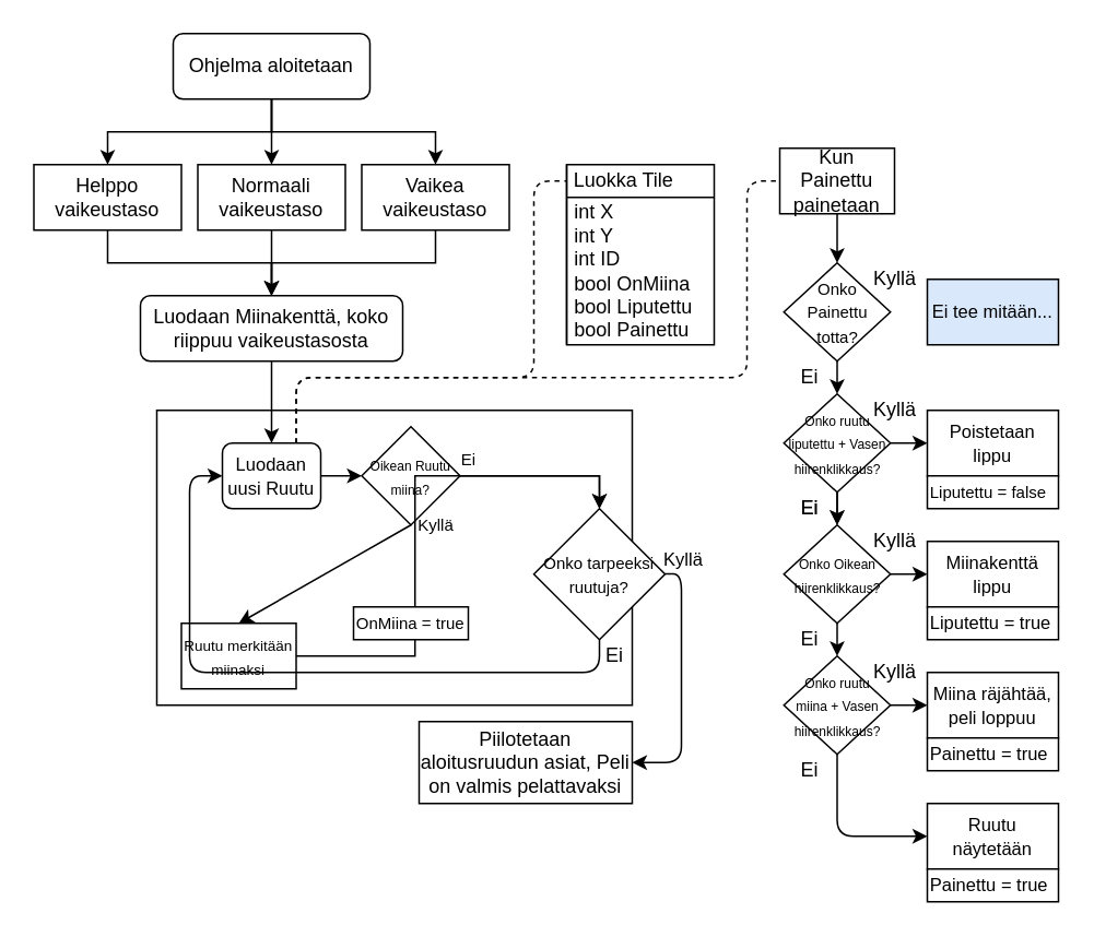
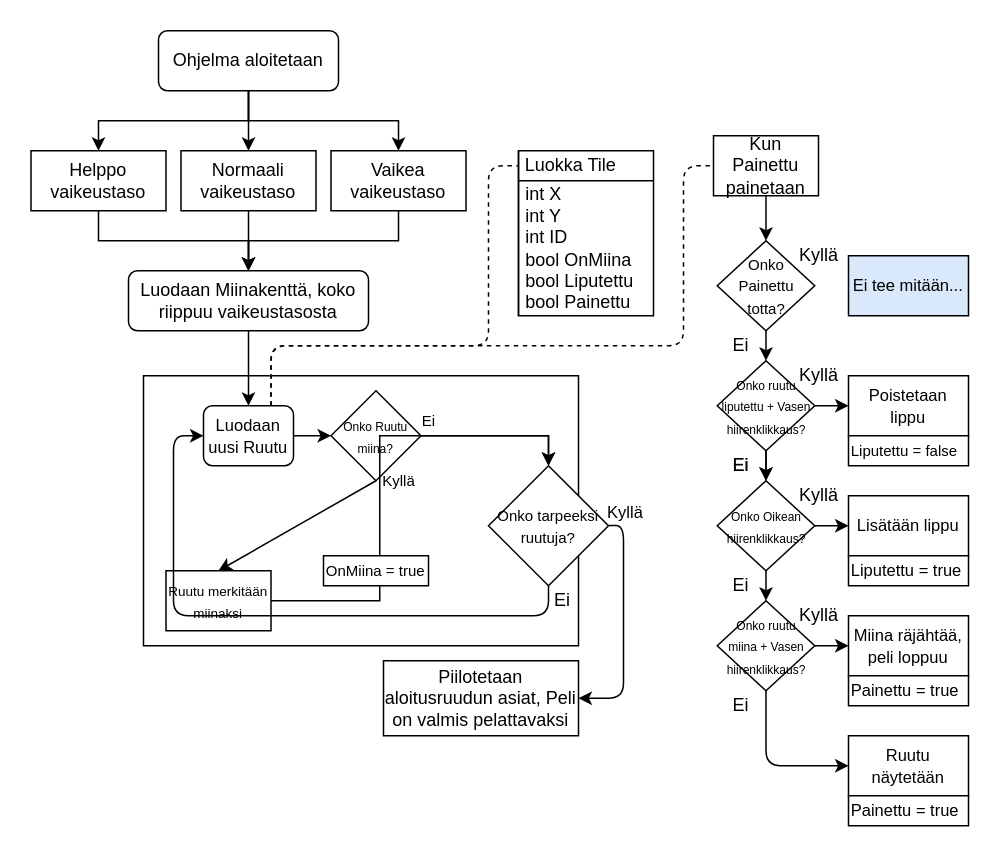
  <mxCell id="0" />
  <mxCell id="1" parent="0" />
  <mxCell id="2" style="edgeStyle=orthogonalEdgeStyle;rounded=0;orthogonalLoop=1;jettySize=auto;html=1;entryX=0.5;entryY=0;entryDx=0;entryDy=0;" parent="1" source="5" target="7" edge="1"><mxGeometry relative="1" as="geometry" /></mxCell>
  <mxCell id="3" style="edgeStyle=orthogonalEdgeStyle;rounded=0;orthogonalLoop=1;jettySize=auto;html=1;entryX=0.5;entryY=0;entryDx=0;entryDy=0;" parent="1" source="5" target="9" edge="1"><mxGeometry relative="1" as="geometry" /></mxCell>
  <mxCell id="4" style="edgeStyle=orthogonalEdgeStyle;rounded=0;orthogonalLoop=1;jettySize=auto;html=1;" parent="1" source="5" target="11" edge="1"><mxGeometry relative="1" as="geometry" /></mxCell>
  <mxCell id="5" value="Ohjelma aloitetaan" style="rounded=1;whiteSpace=wrap;html=1;fontSize=12;glass=0;strokeWidth=1;shadow=0;" parent="1" vertex="1"><mxGeometry x="105" y="20" width="120" height="40" as="geometry" /></mxCell>
  <mxCell id="6" style="edgeStyle=orthogonalEdgeStyle;rounded=0;orthogonalLoop=1;jettySize=auto;html=1;entryX=0.5;entryY=0;entryDx=0;entryDy=0;" parent="1" source="7" target="12" edge="1"><mxGeometry relative="1" as="geometry" /></mxCell>
  <mxCell id="7" value="Helppo vaikeustaso" style="rounded=0;whiteSpace=wrap;html=1;" parent="1" vertex="1"><mxGeometry x="20" y="100" width="90" height="40" as="geometry" /></mxCell>
  <mxCell id="8" style="edgeStyle=orthogonalEdgeStyle;rounded=0;orthogonalLoop=1;jettySize=auto;html=1;entryX=0.5;entryY=0;entryDx=0;entryDy=0;" parent="1" source="9" target="12" edge="1"><mxGeometry relative="1" as="geometry" /></mxCell>
  <mxCell id="9" value="Normaali vaikeustaso" style="rounded=0;whiteSpace=wrap;html=1;" parent="1" vertex="1"><mxGeometry x="120" y="100" width="90" height="40" as="geometry" /></mxCell>
  <mxCell id="10" style="edgeStyle=orthogonalEdgeStyle;rounded=0;orthogonalLoop=1;jettySize=auto;html=1;entryX=0.5;entryY=0;entryDx=0;entryDy=0;" parent="1" source="11" target="12" edge="1"><mxGeometry relative="1" as="geometry" /></mxCell>
  <mxCell id="11" value="Vaikea vaikeustaso" style="rounded=0;whiteSpace=wrap;html=1;" parent="1" vertex="1"><mxGeometry x="220" y="100" width="90" height="40" as="geometry" /></mxCell>
  <mxCell id="12" value="Luodaan Miinakenttä, koko riippuu vaikeustasosta" style="rounded=1;whiteSpace=wrap;html=1;" parent="1" vertex="1"><mxGeometry x="85" y="180" width="160" height="40" as="geometry" /></mxCell>
  <mxCell id="13" value="" style="rounded=0;whiteSpace=wrap;html=1;" vertex="1" parent="1"><mxGeometry x="95" y="250" width="290" height="180" as="geometry" /></mxCell>
  <mxCell id="14" style="edgeStyle=orthogonalEdgeStyle;rounded=0;orthogonalLoop=1;jettySize=auto;html=1;entryX=0;entryY=0.5;entryDx=0;entryDy=0;" edge="1" parent="1" source="15" target="21"><mxGeometry relative="1" as="geometry"><mxPoint x="220" y="290" as="targetPoint" /></mxGeometry></mxCell>
  <mxCell id="15" value="&lt;font style=&quot;font-size: 11px&quot;&gt;Luodaan uusi Ruutu&lt;/font&gt;" style="rounded=1;whiteSpace=wrap;html=1;" vertex="1" parent="1"><mxGeometry x="135" y="270" width="60" height="40" as="geometry" /></mxCell>
  <mxCell id="16" value="" style="edgeStyle=orthogonalEdgeStyle;rounded=0;orthogonalLoop=1;jettySize=auto;html=1;entryX=0.5;entryY=0;entryDx=0;entryDy=0;" parent="1" source="12" target="15" edge="1"><mxGeometry relative="1" as="geometry"><mxPoint x="165" y="260" as="targetPoint" /><Array as="points" /></mxGeometry></mxCell>
  <mxCell id="17" style="edgeStyle=orthogonalEdgeStyle;rounded=0;orthogonalLoop=1;jettySize=auto;html=1;entryX=0.5;entryY=0;entryDx=0;entryDy=0;exitX=1;exitY=0.5;exitDx=0;exitDy=0;" edge="1" parent="1" source="21" target="18"><mxGeometry relative="1" as="geometry"><mxPoint x="285" y="290" as="sourcePoint" /><Array as="points"><mxPoint x="365" y="290" /></Array></mxGeometry></mxCell>
  <mxCell id="18" value="&lt;font style=&quot;font-size: 10px&quot;&gt;Onko tarpeeksi ruutuja?&lt;/font&gt;" style="rhombus;whiteSpace=wrap;html=1;" vertex="1" parent="1"><mxGeometry x="325" y="310" width="80" height="80" as="geometry" /></mxCell>
  <mxCell id="19" value="" style="endArrow=classic;html=1;entryX=1;entryY=0.5;entryDx=0;entryDy=0;" edge="1" parent="1" target="29"><mxGeometry relative="1" as="geometry"><mxPoint x="405" y="349.76" as="sourcePoint" /><mxPoint x="425" y="400" as="targetPoint" /><Array as="points"><mxPoint x="415" y="350" /><mxPoint x="415" y="465" /></Array></mxGeometry></mxCell>
  <mxCell id="20" value="Kyllä" style="edgeLabel;resizable=0;html=1;align=center;verticalAlign=middle;" connectable="0" vertex="1" parent="19"><mxGeometry relative="1" as="geometry"><mxPoint y="-77.6" as="offset" /></mxGeometry></mxCell>
- <mxCell id="21" value="&lt;font style=&quot;font-size: 8px&quot;&gt;Oikean Ruutu miina?&lt;/font&gt;" style="rhombus;whiteSpace=wrap;html=1;" vertex="1" parent="1"><mxGeometry x="220" y="260" width="60" height="60" as="geometry" /></mxCell>
+ <mxCell id="21" value="&lt;font style=&quot;font-size: 8px&quot;&gt;Onko Ruutu miina?&lt;/font&gt;" style="rhombus;whiteSpace=wrap;html=1;" vertex="1" parent="1"><mxGeometry x="220" y="260" width="60" height="60" as="geometry" /></mxCell>
  <mxCell id="22" value="" style="endArrow=classic;html=1;exitX=0.5;exitY=1;exitDx=0;exitDy=0;entryX=0.5;entryY=0;entryDx=0;entryDy=0;" edge="1" parent="1" source="21" target="24"><mxGeometry width="50" height="50" relative="1" as="geometry"><mxPoint x="295" y="350" as="sourcePoint" /><mxPoint x="415" y="290" as="targetPoint" /></mxGeometry></mxCell>
  <mxCell id="23" style="edgeStyle=orthogonalEdgeStyle;rounded=0;orthogonalLoop=1;jettySize=auto;html=1;entryX=0.5;entryY=0;entryDx=0;entryDy=0;" edge="1" parent="1" source="24" target="18"><mxGeometry relative="1" as="geometry" /></mxCell>
  <mxCell id="24" value="&lt;font style=&quot;font-size: 9px&quot;&gt;Ruutu merkitään miinaksi&lt;/font&gt;" style="rounded=0;whiteSpace=wrap;html=1;" vertex="1" parent="1"><mxGeometry x="110" y="380" width="70" height="40" as="geometry" /></mxCell>
  <mxCell id="25" value="&lt;font style=&quot;font-size: 10px&quot;&gt;Kyllä&lt;/font&gt;" style="text;html=1;align=center;verticalAlign=middle;resizable=0;points=[];autosize=1;" vertex="1" parent="1"><mxGeometry x="245" y="310" width="40" height="20" as="geometry" /></mxCell>
  <mxCell id="26" value="&lt;font style=&quot;font-size: 10px&quot;&gt;Ei&lt;/font&gt;" style="text;html=1;align=center;verticalAlign=middle;resizable=0;points=[];autosize=1;" vertex="1" parent="1"><mxGeometry x="275" y="270" width="20" height="20" as="geometry" /></mxCell>
  <mxCell id="27" value="" style="endArrow=classic;html=1;exitX=0.5;exitY=1;exitDx=0;exitDy=0;entryX=0;entryY=0.5;entryDx=0;entryDy=0;" edge="1" parent="1" source="18" target="15"><mxGeometry width="50" height="50" relative="1" as="geometry"><mxPoint x="345" y="370" as="sourcePoint" /><mxPoint x="23.897" y="290" as="targetPoint" /><Array as="points"><mxPoint x="365" y="410" /><mxPoint x="115" y="410" /><mxPoint x="115" y="290" /></Array></mxGeometry></mxCell>
  <mxCell id="28" value="Ei" style="text;html=1;align=center;verticalAlign=middle;resizable=0;points=[];autosize=1;" vertex="1" parent="1"><mxGeometry x="359" y="390" width="30" height="20" as="geometry" /></mxCell>
  <mxCell id="29" value="Piilotetaan aloitusruudun asiat, Peli on valmis pelattavaksi" style="rounded=0;whiteSpace=wrap;html=1;" vertex="1" parent="1"><mxGeometry x="255" y="440" width="130" height="50" as="geometry" /></mxCell>
  <mxCell id="30" value="" style="endArrow=none;dashed=1;html=1;exitX=0.75;exitY=0;exitDx=0;exitDy=0;" edge="1" parent="1" source="15"><mxGeometry width="50" height="50" relative="1" as="geometry"><mxPoint x="285" y="280" as="sourcePoint" /><mxPoint x="345" y="110" as="targetPoint" /><Array as="points"><mxPoint x="180" y="230" /><mxPoint x="325" y="230" /><mxPoint x="325" y="110" /></Array></mxGeometry></mxCell>
  <mxCell id="31" value="" style="shape=internalStorage;whiteSpace=wrap;html=1;backgroundOutline=1;dx=0;dy=20;" vertex="1" parent="1"><mxGeometry x="345" y="100" width="90" height="110" as="geometry" /></mxCell>
  <mxCell id="32" value="Luokka Tile" style="text;html=1;strokeColor=none;fillColor=none;align=center;verticalAlign=middle;whiteSpace=wrap;rounded=0;" vertex="1" parent="1"><mxGeometry x="345" y="100" width="70" height="20" as="geometry" /></mxCell>
  <mxCell id="33" value="int X&lt;br&gt;int Y&lt;br&gt;int ID&lt;br&gt;bool OnMiina&lt;br&gt;bool Liputettu&lt;br&gt;bool Painettu" style="text;html=1;strokeColor=none;fillColor=none;align=left;verticalAlign=middle;whiteSpace=wrap;rounded=0;spacingLeft=3;" vertex="1" parent="1"><mxGeometry x="345" y="120" width="90" height="90" as="geometry" /></mxCell>
  <mxCell id="34" value="" style="endArrow=none;dashed=1;html=1;exitX=0.75;exitY=0;exitDx=0;exitDy=0;" edge="1" parent="1"><mxGeometry width="50" height="50" relative="1" as="geometry"><mxPoint x="180" y="270" as="sourcePoint" /><mxPoint x="475" y="110" as="targetPoint" /><Array as="points"><mxPoint x="180" y="230" /><mxPoint x="455" y="230" /><mxPoint x="455" y="110" /></Array></mxGeometry></mxCell>
  <mxCell id="35" value="" style="edgeStyle=orthogonalEdgeStyle;rounded=0;orthogonalLoop=1;jettySize=auto;html=1;entryX=0.5;entryY=0;entryDx=0;entryDy=0;" edge="1" parent="1" source="36" target="37"><mxGeometry relative="1" as="geometry"><mxPoint x="510" y="160" as="targetPoint" /><Array as="points" /></mxGeometry></mxCell>
  <mxCell id="36" value="Kun Painettu painetaan" style="rounded=0;whiteSpace=wrap;html=1;align=center;" vertex="1" parent="1"><mxGeometry x="475" y="90" width="70" height="40" as="geometry" /></mxCell>
  <mxCell id="37" value="&lt;font style=&quot;font-size: 10px&quot;&gt;Onko Painettu totta?&lt;/font&gt;" style="rhombus;whiteSpace=wrap;html=1;align=center;" vertex="1" parent="1"><mxGeometry x="477.5" y="160" width="65" height="60" as="geometry" /></mxCell>
  <mxCell id="38" style="edgeStyle=orthogonalEdgeStyle;rounded=0;orthogonalLoop=1;jettySize=auto;html=1;entryX=0;entryY=0.5;entryDx=0;entryDy=0;" edge="1" parent="1" source="39" target="45"><mxGeometry relative="1" as="geometry" /></mxCell>
  <mxCell id="39" value="&lt;font style=&quot;font-size: 8px&quot;&gt;Onko ruutu liputettu + Vasen hiirenklikkaus?&lt;/font&gt;" style="rhombus;whiteSpace=wrap;html=1;align=center;" vertex="1" parent="1"><mxGeometry x="477.5" y="240" width="65" height="60" as="geometry" /></mxCell>
  <mxCell id="40" value="" style="endArrow=classic;html=1;exitX=0.5;exitY=1;exitDx=0;exitDy=0;" edge="1" parent="1" source="37"><mxGeometry width="50" height="50" relative="1" as="geometry"><mxPoint x="525" y="260" as="sourcePoint" /><mxPoint x="510" y="240" as="targetPoint" /><Array as="points"><mxPoint x="510" y="240" /><mxPoint x="510" y="230" /></Array></mxGeometry></mxCell>
  <mxCell id="41" value="Ei" style="text;html=1;align=center;verticalAlign=middle;resizable=0;points=[];autosize=1;" vertex="1" parent="1"><mxGeometry x="477.5" y="220" width="30" height="20" as="geometry" /></mxCell>
  <mxCell id="42" value="" style="endArrow=classic;html=1;exitX=0.5;exitY=1;exitDx=0;exitDy=0;" edge="1" parent="1"><mxGeometry width="50" height="50" relative="1" as="geometry"><mxPoint x="510" y="300" as="sourcePoint" /><mxPoint x="510" y="320" as="targetPoint" /><Array as="points"><mxPoint x="510" y="320" /><mxPoint x="510" y="310" /></Array></mxGeometry></mxCell>
  <mxCell id="43" value="Ei" style="text;html=1;align=center;verticalAlign=middle;resizable=0;points=[];autosize=1;" vertex="1" parent="1"><mxGeometry x="477.5" y="300" width="30" height="20" as="geometry" /></mxCell>
  <mxCell id="44" value="&lt;span style=&quot;font-size: 11px&quot;&gt;Ei tee mitään...&lt;/span&gt;" style="whiteSpace=wrap;html=1;fillColor=#dae8fc;" vertex="1" parent="1"><mxGeometry x="565" y="170" width="80" height="40" as="geometry" /></mxCell>
  <mxCell id="45" value="&lt;span style=&quot;font-size: 11px&quot;&gt;Poistetaan lippu&lt;/span&gt;" style="whiteSpace=wrap;html=1;" vertex="1" parent="1"><mxGeometry x="565" y="250" width="80" height="40" as="geometry" /></mxCell>
  <mxCell id="46" value="Kyllä" style="text;html=1;align=center;verticalAlign=middle;resizable=0;points=[];autosize=1;" vertex="1" parent="1"><mxGeometry x="525" y="160" width="40" height="20" as="geometry" /></mxCell>
  <mxCell id="47" value="Kyllä" style="text;html=1;align=center;verticalAlign=middle;resizable=0;points=[];autosize=1;" vertex="1" parent="1"><mxGeometry x="525" y="240" width="40" height="20" as="geometry" /></mxCell>
  <mxCell id="48" value="&lt;font style=&quot;font-size: 8px&quot;&gt;Onko Oikean hiirenklikkaus?&lt;/font&gt;" style="rhombus;whiteSpace=wrap;html=1;align=center;" vertex="1" parent="1"><mxGeometry x="477.5" y="320" width="65" height="60" as="geometry" /></mxCell>
  <mxCell id="49" style="edgeStyle=orthogonalEdgeStyle;rounded=0;orthogonalLoop=1;jettySize=auto;html=1;entryX=0;entryY=0.5;entryDx=0;entryDy=0;" edge="1" parent="1" target="50"><mxGeometry relative="1" as="geometry"><mxPoint x="542.5" y="350" as="sourcePoint" /></mxGeometry></mxCell>
- <mxCell id="50" value="&lt;span style=&quot;font-size: 11px&quot;&gt;Miinakenttä lippu&lt;/span&gt;" style="whiteSpace=wrap;html=1;" vertex="1" parent="1"><mxGeometry x="565" y="330" width="80" height="40" as="geometry" /></mxCell>
+ <mxCell id="50" value="&lt;span style=&quot;font-size: 11px&quot;&gt;Lisätään lippu&lt;/span&gt;" style="whiteSpace=wrap;html=1;" vertex="1" parent="1"><mxGeometry x="565" y="330" width="80" height="40" as="geometry" /></mxCell>
  <mxCell id="51" value="Kyllä" style="text;html=1;align=center;verticalAlign=middle;resizable=0;points=[];autosize=1;" vertex="1" parent="1"><mxGeometry x="525" y="320" width="40" height="20" as="geometry" /></mxCell>
  <mxCell id="52" value="" style="endArrow=classic;html=1;exitX=0.5;exitY=1;exitDx=0;exitDy=0;" edge="1" parent="1"><mxGeometry width="50" height="50" relative="1" as="geometry"><mxPoint x="510" y="300" as="sourcePoint" /><mxPoint x="510" y="320" as="targetPoint" /><Array as="points"><mxPoint x="510" y="320" /><mxPoint x="510" y="310" /></Array></mxGeometry></mxCell>
  <mxCell id="53" value="Ei" style="text;html=1;align=center;verticalAlign=middle;resizable=0;points=[];autosize=1;" vertex="1" parent="1"><mxGeometry x="477.5" y="300" width="30" height="20" as="geometry" /></mxCell>
  <mxCell id="54" value="&lt;font style=&quot;font-size: 8px&quot;&gt;Onko ruutu&lt;br&gt;miina + Vasen hiirenklikkaus?&lt;/font&gt;" style="rhombus;whiteSpace=wrap;html=1;align=center;" vertex="1" parent="1"><mxGeometry x="477.5" y="400" width="65" height="60" as="geometry" /></mxCell>
  <mxCell id="55" style="edgeStyle=orthogonalEdgeStyle;rounded=0;orthogonalLoop=1;jettySize=auto;html=1;entryX=0;entryY=0.5;entryDx=0;entryDy=0;" edge="1" parent="1" target="56"><mxGeometry relative="1" as="geometry"><mxPoint x="542.5" y="430" as="sourcePoint" /></mxGeometry></mxCell>
  <mxCell id="56" value="&lt;span style=&quot;font-size: 11px&quot;&gt;Miina räjähtää, peli loppuu&lt;/span&gt;" style="whiteSpace=wrap;html=1;" vertex="1" parent="1"><mxGeometry x="565" y="410" width="80" height="40" as="geometry" /></mxCell>
  <mxCell id="57" value="Kyllä" style="text;html=1;align=center;verticalAlign=middle;resizable=0;points=[];autosize=1;" vertex="1" parent="1"><mxGeometry x="525" y="400" width="40" height="20" as="geometry" /></mxCell>
  <mxCell id="58" value="" style="endArrow=classic;html=1;exitX=0.5;exitY=1;exitDx=0;exitDy=0;" edge="1" parent="1"><mxGeometry width="50" height="50" relative="1" as="geometry"><mxPoint x="510" y="380" as="sourcePoint" /><mxPoint x="510" y="400" as="targetPoint" /><Array as="points"><mxPoint x="510" y="400" /><mxPoint x="510" y="390" /></Array></mxGeometry></mxCell>
  <mxCell id="59" value="Ei" style="text;html=1;align=center;verticalAlign=middle;resizable=0;points=[];autosize=1;" vertex="1" parent="1"><mxGeometry x="477.5" y="380" width="30" height="20" as="geometry" /></mxCell>
  <mxCell id="60" value="" style="endArrow=classic;html=1;exitX=0.5;exitY=1;exitDx=0;exitDy=0;entryX=0;entryY=0.5;entryDx=0;entryDy=0;" edge="1" parent="1" target="62"><mxGeometry width="50" height="50" relative="1" as="geometry"><mxPoint x="510" y="460" as="sourcePoint" /><mxPoint x="545" y="480" as="targetPoint" /><Array as="points"><mxPoint x="510" y="480" /><mxPoint x="510" y="510" /></Array></mxGeometry></mxCell>
  <mxCell id="61" value="Ei" style="text;html=1;align=center;verticalAlign=middle;resizable=0;points=[];autosize=1;" vertex="1" parent="1"><mxGeometry x="477.5" y="460" width="30" height="20" as="geometry" /></mxCell>
  <mxCell id="62" value="&lt;span style=&quot;font-size: 11px&quot;&gt;Ruutu näytetään&lt;/span&gt;" style="whiteSpace=wrap;html=1;" vertex="1" parent="1"><mxGeometry x="565" y="490" width="80" height="40" as="geometry" /></mxCell>
  <mxCell id="63" value="&lt;font style=&quot;font-size: 11px&quot;&gt;Liputettu = true&lt;/font&gt;" style="rounded=0;whiteSpace=wrap;html=1;align=left;" vertex="1" parent="1"><mxGeometry x="565" y="370" width="80" height="20" as="geometry" /></mxCell>
  <mxCell id="64" value="&lt;font style=&quot;font-size: 10px&quot;&gt;Liputettu = false&lt;/font&gt;" style="rounded=0;whiteSpace=wrap;html=1;align=left;" vertex="1" parent="1"><mxGeometry x="565" y="290" width="80" height="20" as="geometry" /></mxCell>
  <mxCell id="65" value="&lt;span style=&quot;font-size: 11px&quot;&gt;Painettu = true&lt;/span&gt;" style="rounded=0;whiteSpace=wrap;html=1;align=left;" vertex="1" parent="1"><mxGeometry x="565" y="530" width="80" height="20" as="geometry" /></mxCell>
  <mxCell id="66" value="&lt;span style=&quot;font-size: 11px&quot;&gt;Painettu = true&lt;/span&gt;" style="rounded=0;whiteSpace=wrap;html=1;align=left;" vertex="1" parent="1"><mxGeometry x="565" y="450" width="80" height="20" as="geometry" /></mxCell>
  <mxCell id="67" value="&lt;font style=&quot;font-size: 10px&quot;&gt;OnMiina = true&lt;/font&gt;" style="rounded=0;whiteSpace=wrap;html=1;" vertex="1" parent="1"><mxGeometry x="215" y="370" width="70" height="20" as="geometry" /></mxCell>
